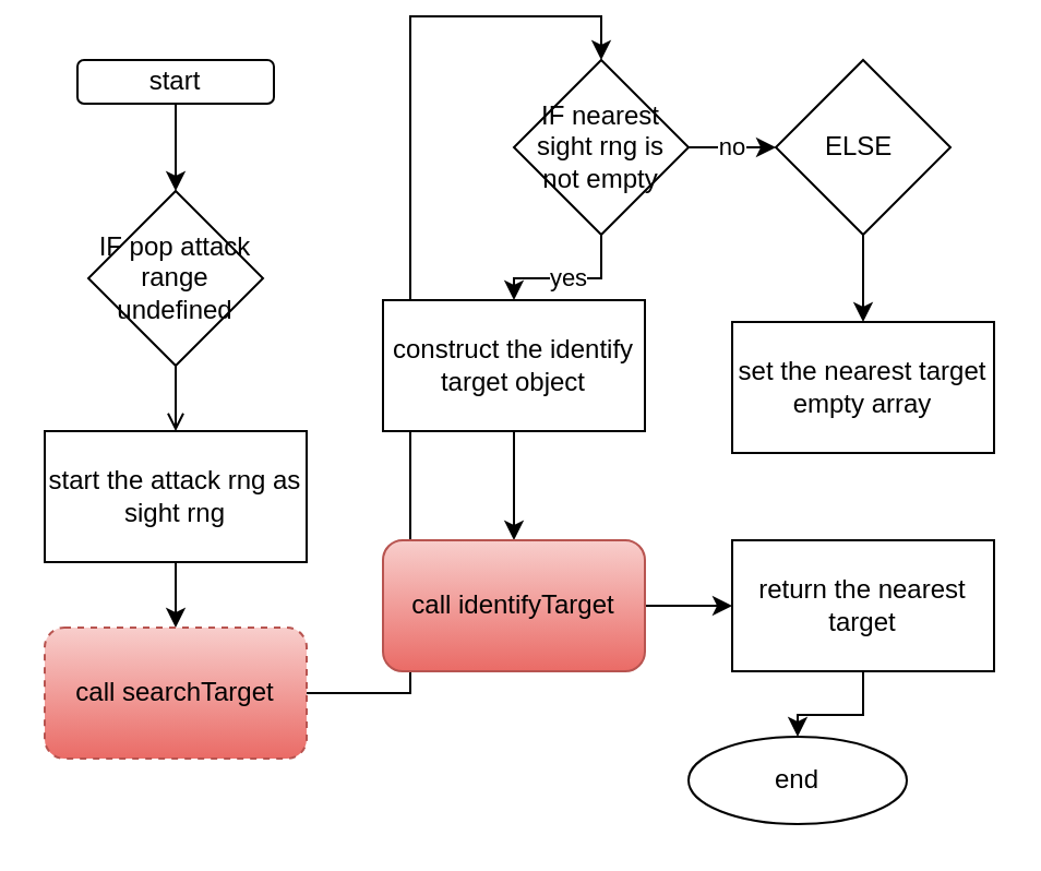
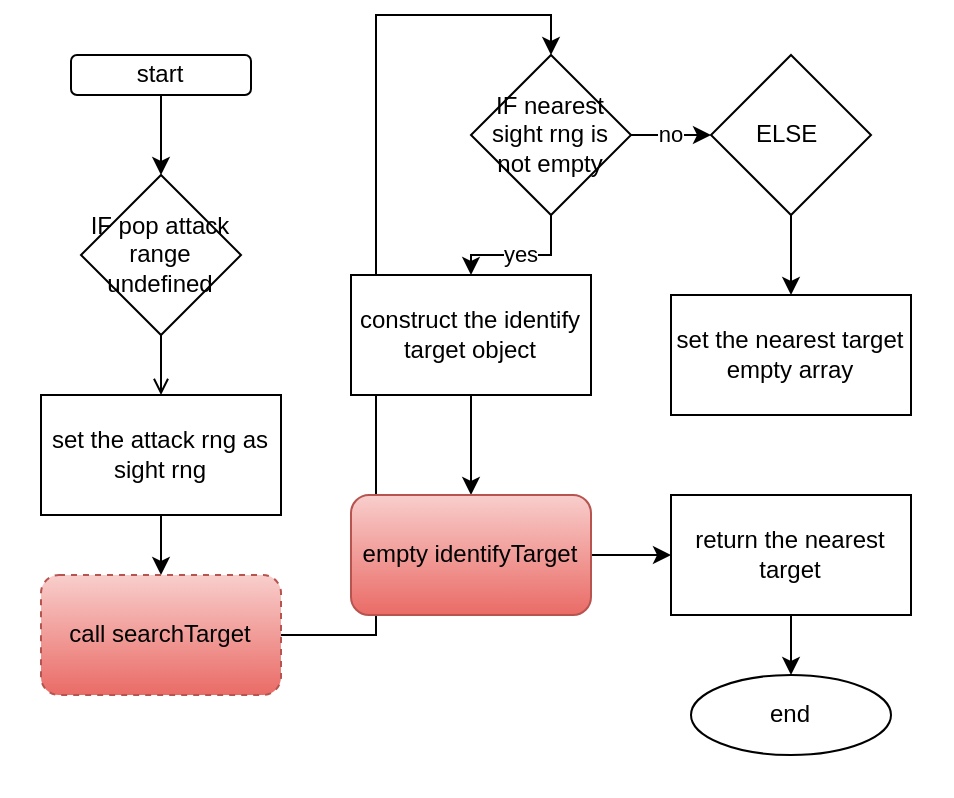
  <mxCell id="0" />
  <mxCell id="1" parent="0" />
  <mxCell id="2" value="" style="edgeStyle=orthogonalEdgeStyle;rounded=0;orthogonalLoop=1;jettySize=auto;html=1;" edge="1" parent="1" source="3" target="5"><mxGeometry relative="1" as="geometry" /></mxCell>
  <mxCell id="3" value="start" style="rounded=1;whiteSpace=wrap;html=1;" vertex="1" parent="1"><mxGeometry x="35" y="20" width="90" height="20" as="geometry" /></mxCell>
  <mxCell id="4" value="" style="edgeStyle=orthogonalEdgeStyle;rounded=0;orthogonalLoop=1;jettySize=auto;html=1;endArrow=open;" edge="1" parent="1" source="5" target="7"><mxGeometry relative="1" as="geometry" /></mxCell>
  <mxCell id="5" value="IF pop attack range undefined" style="rhombus;whiteSpace=wrap;html=1;" vertex="1" parent="1"><mxGeometry x="40" y="80" width="80" height="80" as="geometry" /></mxCell>
  <mxCell id="6" value="" style="edgeStyle=orthogonalEdgeStyle;rounded=0;orthogonalLoop=1;jettySize=auto;html=1;" edge="1" parent="1" source="7" target="9"><mxGeometry relative="1" as="geometry" /></mxCell>
- <mxCell id="7" value="start the attack rng as sight rng" style="whiteSpace=wrap;html=1;" vertex="1" parent="1"><mxGeometry x="20" y="190" width="120" height="60" as="geometry" /></mxCell>
+ <mxCell id="7" value="set the attack rng as sight rng" style="whiteSpace=wrap;html=1;" vertex="1" parent="1"><mxGeometry x="20" y="190" width="120" height="60" as="geometry" /></mxCell>
  <mxCell id="8" style="edgeStyle=orthogonalEdgeStyle;rounded=0;orthogonalLoop=1;jettySize=auto;html=1;entryX=0.5;entryY=0;entryDx=0;entryDy=0;" edge="1" parent="1" source="9" target="12"><mxGeometry relative="1" as="geometry" /></mxCell>
  <mxCell id="9" value="call&amp;nbsp;searchTarget" style="rounded=1;whiteSpace=wrap;html=1;fillColor=#f8cecc;gradientColor=#ea6b66;strokeColor=#b85450;dashed=1;" vertex="1" parent="1"><mxGeometry x="20" y="280" width="120" height="60" as="geometry" /></mxCell>
  <mxCell id="10" value="yes" style="edgeStyle=orthogonalEdgeStyle;rounded=0;orthogonalLoop=1;jettySize=auto;html=1;" edge="1" parent="1" source="12" target="14"><mxGeometry relative="1" as="geometry" /></mxCell>
  <mxCell id="11" value="no" style="edgeStyle=orthogonalEdgeStyle;rounded=0;orthogonalLoop=1;jettySize=auto;html=1;" edge="1" parent="1" source="12" target="18"><mxGeometry relative="1" as="geometry" /></mxCell>
  <mxCell id="12" value="IF nearest sight rng is not empty" style="rhombus;whiteSpace=wrap;html=1;" vertex="1" parent="1"><mxGeometry x="235" y="20" width="80" height="80" as="geometry" /></mxCell>
  <mxCell id="13" value="" style="edgeStyle=orthogonalEdgeStyle;rounded=0;orthogonalLoop=1;jettySize=auto;html=1;" edge="1" parent="1" source="14" target="16"><mxGeometry relative="1" as="geometry" /></mxCell>
  <mxCell id="14" value="construct the identify target object" style="whiteSpace=wrap;html=1;" vertex="1" parent="1"><mxGeometry x="175" y="130" width="120" height="60" as="geometry" /></mxCell>
  <mxCell id="15" value="" style="edgeStyle=orthogonalEdgeStyle;rounded=0;orthogonalLoop=1;jettySize=auto;html=1;" edge="1" parent="1" source="16" target="21"><mxGeometry relative="1" as="geometry" /></mxCell>
- <mxCell id="16" value="call&amp;nbsp;identifyTarget" style="rounded=1;whiteSpace=wrap;html=1;fillColor=#f8cecc;gradientColor=#ea6b66;strokeColor=#b85450;" vertex="1" parent="1"><mxGeometry x="175" y="240" width="120" height="60" as="geometry" /></mxCell>
+ <mxCell id="16" value="empty&amp;nbsp;identifyTarget" style="rounded=1;whiteSpace=wrap;html=1;fillColor=#f8cecc;gradientColor=#ea6b66;strokeColor=#b85450;" vertex="1" parent="1"><mxGeometry x="175" y="240" width="120" height="60" as="geometry" /></mxCell>
  <mxCell id="17" value="" style="edgeStyle=orthogonalEdgeStyle;rounded=0;orthogonalLoop=1;jettySize=auto;html=1;" edge="1" parent="1" source="18" target="19"><mxGeometry relative="1" as="geometry" /></mxCell>
  <mxCell id="18" value="ELSE&amp;nbsp;" style="rhombus;whiteSpace=wrap;html=1;" vertex="1" parent="1"><mxGeometry x="355" y="20" width="80" height="80" as="geometry" /></mxCell>
  <mxCell id="19" value="set the nearest target empty array" style="whiteSpace=wrap;html=1;" vertex="1" parent="1"><mxGeometry x="335" y="140" width="120" height="60" as="geometry" /></mxCell>
  <mxCell id="20" value="" style="edgeStyle=orthogonalEdgeStyle;rounded=0;orthogonalLoop=1;jettySize=auto;html=1;" edge="1" parent="1" source="21" target="22"><mxGeometry relative="1" as="geometry" /></mxCell>
  <mxCell id="21" value="return the nearest target" style="whiteSpace=wrap;html=1;" vertex="1" parent="1"><mxGeometry x="335" y="240" width="120" height="60" as="geometry" /></mxCell>
- <mxCell id="22" value="end" style="ellipse;whiteSpace=wrap;html=1;" vertex="1" parent="1"><mxGeometry x="315" y="330" width="100" height="40" as="geometry" /></mxCell>
+ <mxCell id="22" value="end" style="ellipse;whiteSpace=wrap;html=1;" vertex="1" parent="1"><mxGeometry x="345" y="330" width="100" height="40" as="geometry" /></mxCell>
